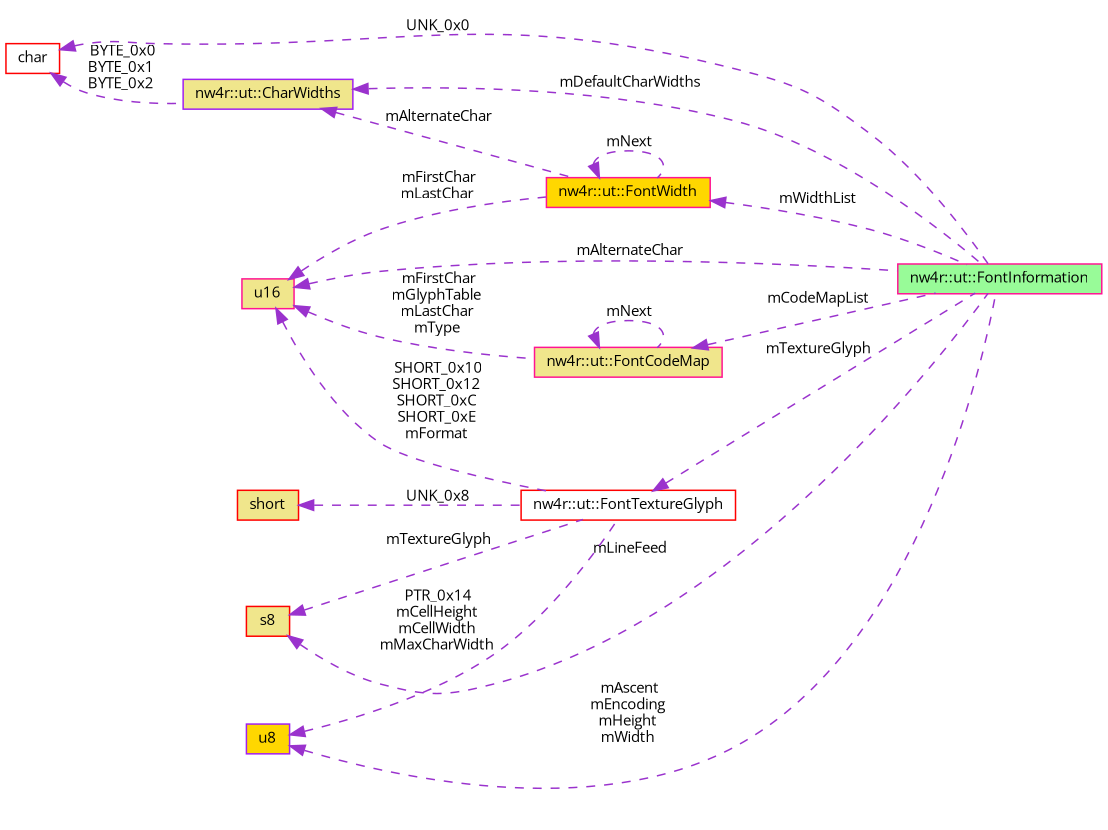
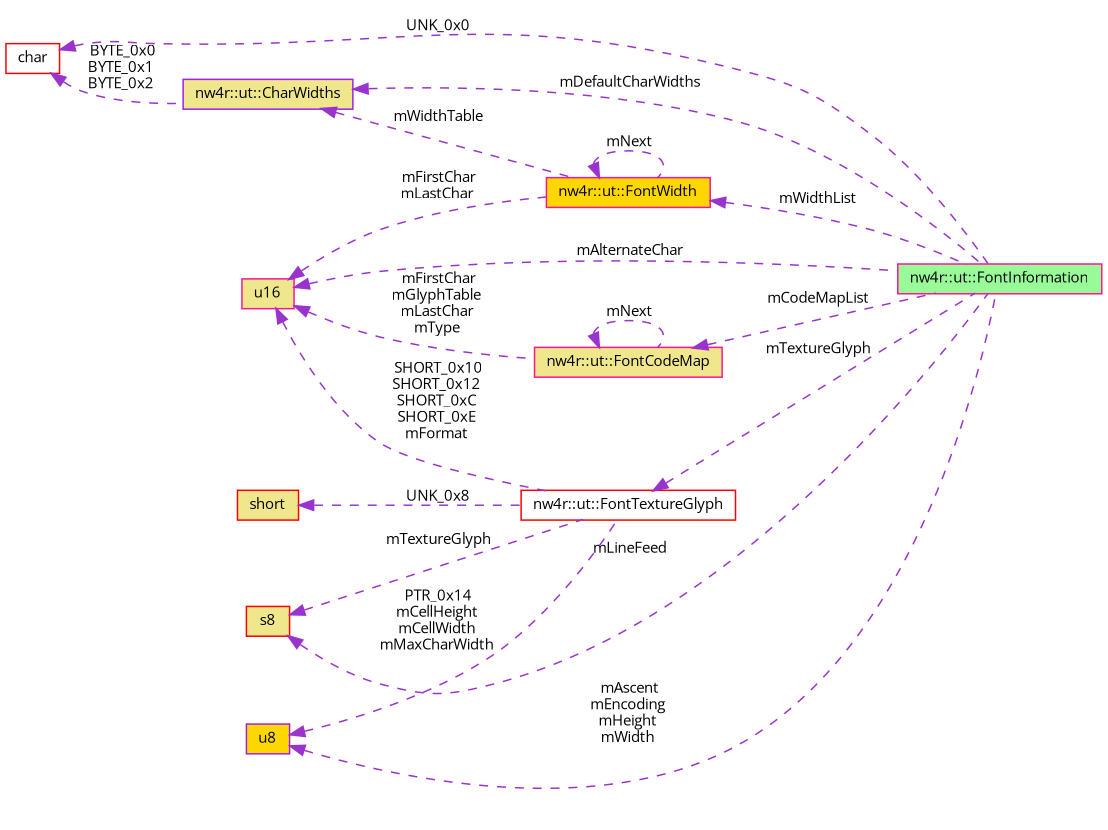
  digraph {
    fontname="Open Sans"
    rankdir=LR
    node [color=deeppink fillcolor=khaki fontname="Open Sans" fontsize=10 shape=record style=filled]
    edge [color=darkorchid3 dir=back fontname="Open Sans" fontsize=10 labelfontname=FreeMono labelfontsize=10 style=dashed]
    n1 [fillcolor=palegreen fontcolor=black height=0.2 label="nw4r::ut::FontInformation" width=0.4]
    n2 [color=red fillcolor=white height=0.2 label=char width=0.4]
    n3 [color=purple height=0.2 label="nw4r::ut::CharWidths" width=0.4]
    n4 [fillcolor=gold height=0.2 label="nw4r::ut::FontWidth" width=0.4]
    n5 [color=red height=0.2 label=s8 width=0.4]
    n6 [color=red fillcolor=white height=0.2 label="nw4r::ut::FontTextureGlyph" width=0.4]
    n7 [height=0.2 label=u16 width=0.4]
    n8 [height=0.2 label="nw4r::ut::FontCodeMap" width=0.4]
    n9 [color=purple fillcolor=gold height=0.2 label=u8 width=0.4]
    n10 [color=red height=0.2 label=short width=0.4]
    n2 -> n1 [label=" UNK_0x0"]
    n2 -> n3 [label=" BYTE_0x0\nBYTE_0x1\nBYTE_0x2"]
    n3 -> n1 [label=" mDefaultCharWidths"]
-   n3 -> n4 [label=" mAlternateChar"]
+   n3 -> n4 [label=" mWidthTable"]
    n4 -> n1 [label=" mWidthList"]
    n4 -> n4 [label=" mNext"]
    n5 -> n1 [label=" mLineFeed"]
    n5 -> n6 [label=" mTextureGlyph"]
    n6 -> n1 [label=" mTextureGlyph"]
    n7 -> n1 [label=" mAlternateChar"]
    n7 -> n4 [label=" mFirstChar\nmLastChar"]
    n7 -> n6 [label=" SHORT_0x10\nSHORT_0x12\nSHORT_0xC\nSHORT_0xE\nmFormat"]
    n7 -> n8 [label=" mFirstChar\nmGlyphTable\nmLastChar\nmType"]
    n8 -> n1 [label=" mCodeMapList"]
    n8 -> n8 [label=" mNext"]
    n9 -> n1 [label=" mAscent\nmEncoding\nmHeight\nmWidth"]
    n9 -> n6 [label=" PTR_0x14\nmCellHeight\nmCellWidth\nmMaxCharWidth"]
    n10 -> n6 [label=" UNK_0x8"]
  }
